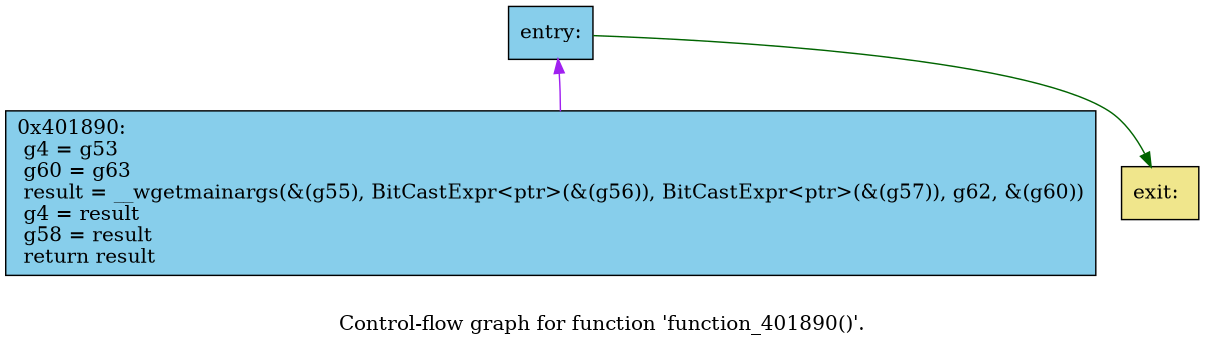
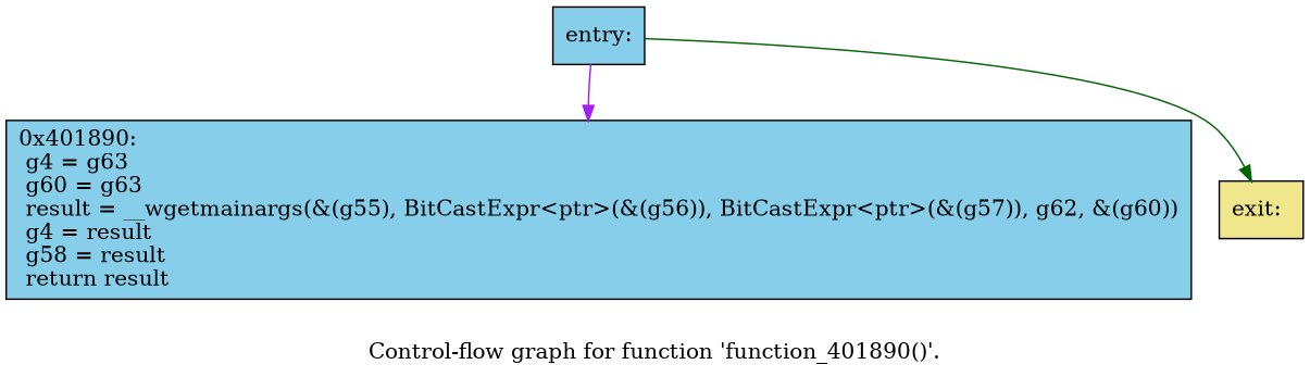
  digraph {
    fontname="DejaVu Serif"
    label="Control-flow graph for function 'function_401890()'."
    node [fillcolor=skyblue fontname="DejaVu Serif" shape=record style=filled]
    edge [fontname="DejaVu Serif"]
    n1 [label="{entry:\l}"]
-   n2 [label="{0x401890:\l  g4 = g53\l  g60 = g63\l  result = __wgetmainargs(&(g55), BitCastExpr\<ptr\>(&(g56)), BitCastExpr\<ptr\>(&(g57)), g62, &(g60))\l  g4 = result\l  g58 = result\l  return result\l}"]
+   n2 [label="{0x401890:\l  g4 = g63\l  g60 = g63\l  result = __wgetmainargs(&(g55), BitCastExpr\<ptr\>(&(g56)), BitCastExpr\<ptr\>(&(g57)), g62, &(g60))\l  g4 = result\l  g58 = result\l  return result\l}"]
    n3 [fillcolor=khaki label="{exit:\l}"]
-   n2 -> n1 [color=purple]
+   n1 -> n2 [color=purple]
    n1 -> n3 [color=darkgreen]
  }
